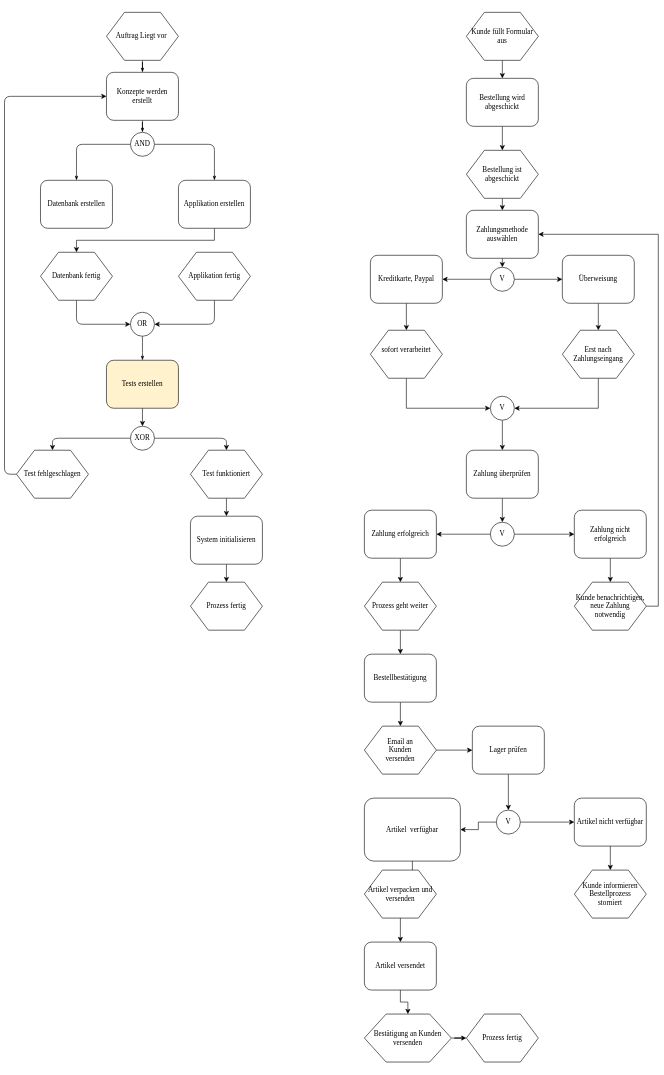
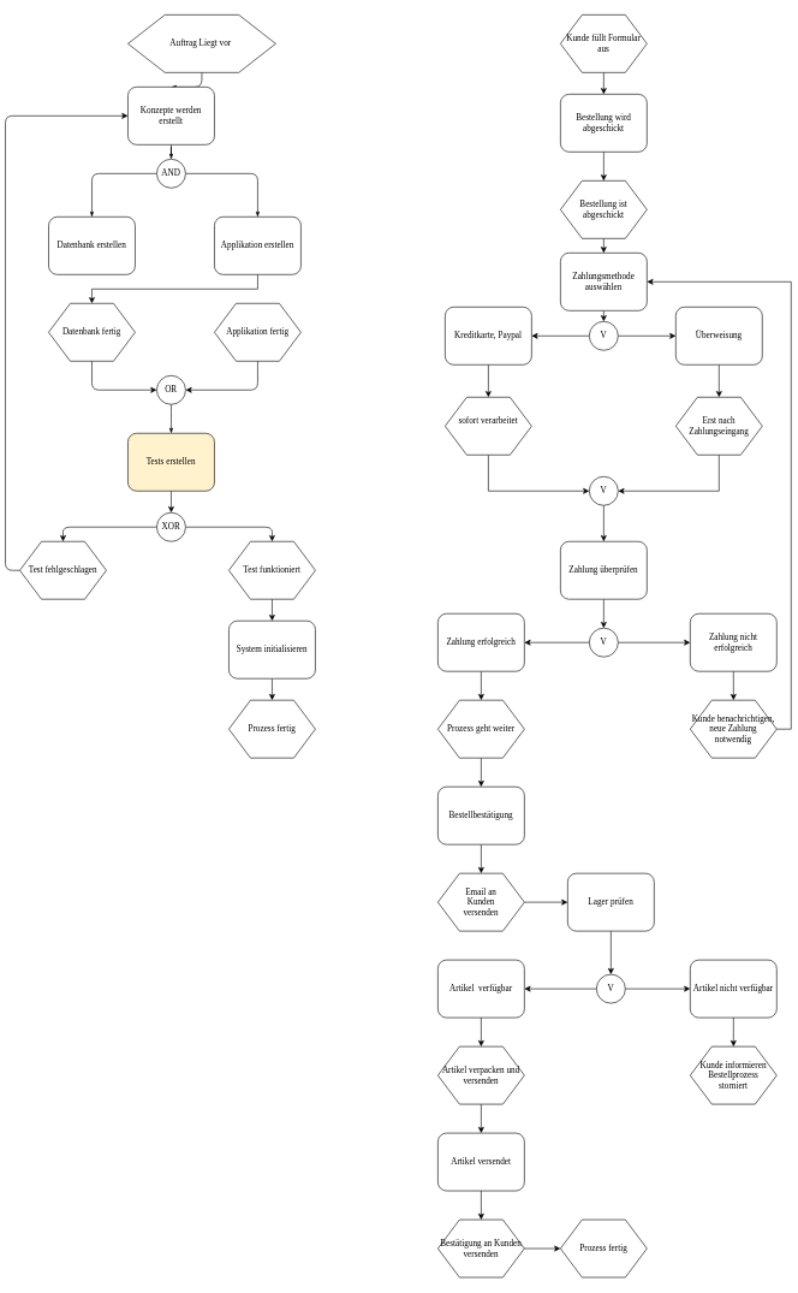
  <mxCell id="0" />
  <mxCell id="1" parent="0" />
  <mxCell id="2" style="edgeStyle=orthogonalEdgeStyle;rounded=1;html=1;labelBackgroundColor=none;startArrow=none;startFill=0;startSize=5;endArrow=classicThin;endFill=1;endSize=5;jettySize=auto;orthogonalLoop=1;strokeWidth=1;fontFamily=Verdana;fontSize=8" parent="1" source="3" target="5" edge="1"><mxGeometry relative="1" as="geometry" /></mxCell>
- <mxCell id="3" value="Auftrag Liegt vor&amp;nbsp;" style="shape=hexagon;perimeter=hexagonPerimeter;whiteSpace=wrap;html=1;rounded=0;shadow=0;labelBackgroundColor=none;strokeWidth=1;fontFamily=Verdana;fontSize=12;align=center;" parent="1" vertex="1"><mxGeometry x="170" y="20" width="120" height="80" as="geometry" /></mxCell>
+ <mxCell id="3" value="Auftrag Liegt vor&amp;nbsp;" style="shape=hexagon;perimeter=hexagonPerimeter;whiteSpace=wrap;html=1;rounded=0;shadow=0;labelBackgroundColor=none;strokeWidth=1;fontFamily=Verdana;fontSize=12;align=center;" parent="1" vertex="1"><mxGeometry x="170" y="20" width="205" height="80" as="geometry" /></mxCell>
  <mxCell id="4" style="edgeStyle=orthogonalEdgeStyle;rounded=1;html=1;labelBackgroundColor=none;startArrow=none;startFill=0;startSize=5;endArrow=classicThin;endFill=1;endSize=5;jettySize=auto;orthogonalLoop=1;strokeWidth=1;fontFamily=Verdana;fontSize=8" parent="1" source="5" target="8" edge="1"><mxGeometry relative="1" as="geometry" /></mxCell>
  <mxCell id="5" value="Konzepte werden erstellt" style="rounded=1;whiteSpace=wrap;html=1;shadow=0;labelBackgroundColor=none;strokeWidth=1;fontFamily=Verdana;fontSize=12;align=center;" parent="1" vertex="1"><mxGeometry x="170" y="120" width="120" height="80" as="geometry" /></mxCell>
  <mxCell id="6" style="edgeStyle=orthogonalEdgeStyle;rounded=1;html=1;labelBackgroundColor=none;startArrow=none;startFill=0;startSize=5;endArrow=classicThin;endFill=1;endSize=5;jettySize=auto;orthogonalLoop=1;strokeWidth=1;fontFamily=Verdana;fontSize=8;entryX=0.5;entryY=0;entryDx=0;entryDy=0;" parent="1" source="8" target="11" edge="1"><mxGeometry relative="1" as="geometry"><mxPoint x="350" y="290" as="targetPoint" /></mxGeometry></mxCell>
  <mxCell id="7" style="edgeStyle=orthogonalEdgeStyle;rounded=1;html=1;labelBackgroundColor=none;startArrow=none;startFill=0;startSize=5;endArrow=classicThin;endFill=1;endSize=5;jettySize=auto;orthogonalLoop=1;strokeWidth=1;fontFamily=Verdana;fontSize=8;entryX=0.5;entryY=0;entryDx=0;entryDy=0;" parent="1" source="8" target="9" edge="1"><mxGeometry relative="1" as="geometry"><mxPoint x="120" y="290" as="targetPoint" /></mxGeometry></mxCell>
  <mxCell id="8" value="AND" style="ellipse;whiteSpace=wrap;html=1;rounded=1;shadow=0;labelBackgroundColor=none;strokeWidth=1;fontFamily=Verdana;fontSize=12;align=center;" parent="1" vertex="1"><mxGeometry x="210" y="220" width="40" height="40" as="geometry" /></mxCell>
  <mxCell id="9" value="Datenbank erstellen" style="rounded=1;whiteSpace=wrap;html=1;shadow=0;labelBackgroundColor=none;strokeWidth=1;fontFamily=Verdana;fontSize=12;align=center;" parent="1" vertex="1"><mxGeometry x="60" y="300" width="120" height="80" as="geometry" /></mxCell>
  <mxCell id="10" style="edgeStyle=orthogonalEdgeStyle;rounded=0;orthogonalLoop=1;jettySize=auto;html=1;exitX=0.5;exitY=1;exitDx=0;exitDy=0;" parent="1" source="11" target="17" edge="1"><mxGeometry relative="1" as="geometry" /></mxCell>
  <mxCell id="11" value="Applikation erstellen" style="rounded=1;whiteSpace=wrap;html=1;shadow=0;labelBackgroundColor=none;strokeWidth=1;fontFamily=Verdana;fontSize=12;align=center;" parent="1" vertex="1"><mxGeometry x="290" y="300" width="120" height="80" as="geometry" /></mxCell>
  <mxCell id="12" style="edgeStyle=orthogonalEdgeStyle;rounded=1;html=1;labelBackgroundColor=none;startArrow=none;startFill=0;startSize=5;endArrow=classicThin;endFill=1;endSize=5;jettySize=auto;orthogonalLoop=1;strokeWidth=1;fontFamily=Verdana;fontSize=8" parent="1" source="13" edge="1"><mxGeometry relative="1" as="geometry"><mxPoint x="230" y="600" as="targetPoint" /></mxGeometry></mxCell>
  <mxCell id="13" value="OR" style="ellipse;whiteSpace=wrap;html=1;rounded=1;shadow=0;labelBackgroundColor=none;strokeWidth=1;fontFamily=Verdana;fontSize=12;align=center;" parent="1" vertex="1"><mxGeometry x="210" y="520" width="40" height="40" as="geometry" /></mxCell>
  <mxCell id="14" style="edgeStyle=orthogonalEdgeStyle;rounded=1;orthogonalLoop=1;jettySize=auto;html=1;exitX=0.5;exitY=1;exitDx=0;exitDy=0;entryX=1;entryY=0.5;entryDx=0;entryDy=0;curved=0;" parent="1" source="15" target="13" edge="1"><mxGeometry relative="1" as="geometry"><mxPoint x="260" y="540" as="targetPoint" /><Array as="points"><mxPoint x="350" y="540" /></Array></mxGeometry></mxCell>
  <mxCell id="15" value="Applikation fertig" style="shape=hexagon;perimeter=hexagonPerimeter;whiteSpace=wrap;html=1;rounded=0;shadow=0;labelBackgroundColor=none;strokeWidth=1;fontFamily=Verdana;fontSize=12;align=center;" parent="1" vertex="1"><mxGeometry x="290" y="420" width="120" height="80" as="geometry" /></mxCell>
  <mxCell id="16" style="edgeStyle=orthogonalEdgeStyle;rounded=1;orthogonalLoop=1;jettySize=auto;html=1;exitX=0.5;exitY=1;exitDx=0;exitDy=0;entryX=0;entryY=0.5;entryDx=0;entryDy=0;curved=0;" parent="1" source="17" target="13" edge="1"><mxGeometry relative="1" as="geometry" /></mxCell>
  <mxCell id="17" value="Datenbank fertig" style="shape=hexagon;perimeter=hexagonPerimeter;whiteSpace=wrap;html=1;rounded=0;shadow=0;labelBackgroundColor=none;strokeWidth=1;fontFamily=Verdana;fontSize=12;align=center;" parent="1" vertex="1"><mxGeometry x="60" y="420" width="120" height="80" as="geometry" /></mxCell>
  <mxCell id="18" style="edgeStyle=orthogonalEdgeStyle;rounded=0;orthogonalLoop=1;jettySize=auto;html=1;exitX=0.5;exitY=1;exitDx=0;exitDy=0;entryX=0.5;entryY=0;entryDx=0;entryDy=0;" parent="1" source="19" target="22" edge="1"><mxGeometry relative="1" as="geometry" /></mxCell>
  <mxCell id="19" value="Tests erstellen" style="rounded=1;whiteSpace=wrap;html=1;shadow=0;labelBackgroundColor=none;strokeWidth=1;fontFamily=Verdana;fontSize=12;align=center;fillColor=#fff2cc;" parent="1" vertex="1"><mxGeometry x="170" y="600" width="120" height="80" as="geometry" /></mxCell>
  <mxCell id="20" style="edgeStyle=orthogonalEdgeStyle;rounded=1;orthogonalLoop=1;jettySize=auto;html=1;exitX=1;exitY=0.5;exitDx=0;exitDy=0;entryX=0.5;entryY=0;entryDx=0;entryDy=0;curved=0;" parent="1" source="22" target="26" edge="1"><mxGeometry relative="1" as="geometry" /></mxCell>
  <mxCell id="21" style="edgeStyle=orthogonalEdgeStyle;rounded=1;orthogonalLoop=1;jettySize=auto;html=1;exitX=0;exitY=0.5;exitDx=0;exitDy=0;entryX=0.5;entryY=0;entryDx=0;entryDy=0;curved=0;" parent="1" source="22" target="24" edge="1"><mxGeometry relative="1" as="geometry" /></mxCell>
  <mxCell id="22" value="XOR" style="ellipse;whiteSpace=wrap;html=1;rounded=1;shadow=0;labelBackgroundColor=none;strokeWidth=1;fontFamily=Verdana;fontSize=12;align=center;" parent="1" vertex="1"><mxGeometry x="210" y="710" width="40" height="40" as="geometry" /></mxCell>
  <mxCell id="23" style="edgeStyle=orthogonalEdgeStyle;rounded=1;orthogonalLoop=1;jettySize=auto;html=1;exitX=0;exitY=0.5;exitDx=0;exitDy=0;entryX=0;entryY=0.5;entryDx=0;entryDy=0;curved=0;" parent="1" source="24" target="5" edge="1"><mxGeometry relative="1" as="geometry"><mxPoint x="10" y="150" as="targetPoint" /></mxGeometry></mxCell>
  <mxCell id="24" value="Test fehlgeschlagen" style="shape=hexagon;perimeter=hexagonPerimeter;whiteSpace=wrap;html=1;rounded=0;shadow=0;labelBackgroundColor=none;strokeWidth=1;fontFamily=Verdana;fontSize=12;align=center;" parent="1" vertex="1"><mxGeometry x="20" y="750" width="120" height="80" as="geometry" /></mxCell>
  <mxCell id="25" style="edgeStyle=orthogonalEdgeStyle;rounded=0;orthogonalLoop=1;jettySize=auto;html=1;exitX=0.5;exitY=1;exitDx=0;exitDy=0;entryX=0.5;entryY=0;entryDx=0;entryDy=0;" parent="1" source="26" target="28" edge="1"><mxGeometry relative="1" as="geometry" /></mxCell>
  <mxCell id="26" value="Test funktioniert" style="shape=hexagon;perimeter=hexagonPerimeter;whiteSpace=wrap;html=1;rounded=0;shadow=0;labelBackgroundColor=none;strokeWidth=1;fontFamily=Verdana;fontSize=12;align=center;" parent="1" vertex="1"><mxGeometry x="310" y="750" width="120" height="80" as="geometry" /></mxCell>
  <mxCell id="27" style="edgeStyle=orthogonalEdgeStyle;rounded=0;orthogonalLoop=1;jettySize=auto;html=1;exitX=0.5;exitY=1;exitDx=0;exitDy=0;entryX=0.5;entryY=0;entryDx=0;entryDy=0;" parent="1" source="28" target="29" edge="1"><mxGeometry relative="1" as="geometry" /></mxCell>
  <mxCell id="28" value="System initialisieren" style="rounded=1;whiteSpace=wrap;html=1;shadow=0;labelBackgroundColor=none;strokeWidth=1;fontFamily=Verdana;fontSize=12;align=center;" parent="1" vertex="1"><mxGeometry x="310" y="860" width="120" height="80" as="geometry" /></mxCell>
  <mxCell id="29" value="Prozess fertig" style="shape=hexagon;perimeter=hexagonPerimeter;whiteSpace=wrap;html=1;rounded=0;shadow=0;labelBackgroundColor=none;strokeWidth=1;fontFamily=Verdana;fontSize=12;align=center;" parent="1" vertex="1"><mxGeometry x="310" y="970" width="120" height="80" as="geometry" /></mxCell>
  <mxCell id="30" style="edgeStyle=orthogonalEdgeStyle;rounded=0;orthogonalLoop=1;jettySize=auto;html=1;exitX=0.5;exitY=1;exitDx=0;exitDy=0;entryX=0.5;entryY=0;entryDx=0;entryDy=0;" parent="1" source="31" target="33" edge="1"><mxGeometry relative="1" as="geometry" /></mxCell>
  <mxCell id="31" value="Kunde füllt Formular aus" style="shape=hexagon;perimeter=hexagonPerimeter;whiteSpace=wrap;html=1;rounded=0;shadow=0;labelBackgroundColor=none;strokeWidth=1;fontFamily=Verdana;fontSize=12;align=center;" parent="1" vertex="1"><mxGeometry x="770" y="20" width="120" height="80" as="geometry" /></mxCell>
  <mxCell id="32" style="edgeStyle=orthogonalEdgeStyle;rounded=0;orthogonalLoop=1;jettySize=auto;html=1;exitX=0.5;exitY=1;exitDx=0;exitDy=0;entryX=0.5;entryY=0;entryDx=0;entryDy=0;" parent="1" source="33" target="35" edge="1"><mxGeometry relative="1" as="geometry" /></mxCell>
  <mxCell id="33" value="Bestellung wird abgeschickt" style="rounded=1;whiteSpace=wrap;html=1;shadow=0;labelBackgroundColor=none;strokeWidth=1;fontFamily=Verdana;fontSize=12;align=center;" parent="1" vertex="1"><mxGeometry x="770" y="130" width="120" height="80" as="geometry" /></mxCell>
  <mxCell id="34" style="edgeStyle=orthogonalEdgeStyle;rounded=0;orthogonalLoop=1;jettySize=auto;html=1;exitX=0.5;exitY=1;exitDx=0;exitDy=0;entryX=0.5;entryY=0;entryDx=0;entryDy=0;" parent="1" source="35" target="37" edge="1"><mxGeometry relative="1" as="geometry" /></mxCell>
  <mxCell id="35" value="Bestellung ist abgeschickt" style="shape=hexagon;perimeter=hexagonPerimeter;whiteSpace=wrap;html=1;rounded=0;shadow=0;labelBackgroundColor=none;strokeWidth=1;fontFamily=Verdana;fontSize=12;align=center;" parent="1" vertex="1"><mxGeometry x="770" y="250" width="120" height="80" as="geometry" /></mxCell>
  <mxCell id="36" style="edgeStyle=orthogonalEdgeStyle;rounded=0;orthogonalLoop=1;jettySize=auto;html=1;exitX=0.5;exitY=1;exitDx=0;exitDy=0;entryX=0.5;entryY=0;entryDx=0;entryDy=0;" parent="1" source="37" target="40" edge="1"><mxGeometry relative="1" as="geometry" /></mxCell>
  <mxCell id="37" value="Zahlungsmethode auswählen" style="rounded=1;whiteSpace=wrap;html=1;shadow=0;labelBackgroundColor=none;strokeWidth=1;fontFamily=Verdana;fontSize=12;align=center;" parent="1" vertex="1"><mxGeometry x="770" y="350" width="120" height="80" as="geometry" /></mxCell>
  <mxCell id="38" style="edgeStyle=orthogonalEdgeStyle;rounded=0;orthogonalLoop=1;jettySize=auto;html=1;exitX=0;exitY=0.5;exitDx=0;exitDy=0;entryX=1;entryY=0.5;entryDx=0;entryDy=0;" parent="1" source="40" target="42" edge="1"><mxGeometry relative="1" as="geometry" /></mxCell>
  <mxCell id="39" style="edgeStyle=orthogonalEdgeStyle;rounded=0;orthogonalLoop=1;jettySize=auto;html=1;exitX=1;exitY=0.5;exitDx=0;exitDy=0;entryX=0;entryY=0.5;entryDx=0;entryDy=0;" parent="1" source="40" target="44" edge="1"><mxGeometry relative="1" as="geometry" /></mxCell>
  <mxCell id="40" value="V" style="ellipse;whiteSpace=wrap;html=1;rounded=1;shadow=0;labelBackgroundColor=none;strokeWidth=1;fontFamily=Verdana;fontSize=12;align=center;" parent="1" vertex="1"><mxGeometry x="810" y="445" width="40" height="40" as="geometry" /></mxCell>
  <mxCell id="41" style="edgeStyle=orthogonalEdgeStyle;rounded=0;orthogonalLoop=1;jettySize=auto;html=1;exitX=0.5;exitY=1;exitDx=0;exitDy=0;entryX=0.5;entryY=0;entryDx=0;entryDy=0;" parent="1" source="42" target="46" edge="1"><mxGeometry relative="1" as="geometry" /></mxCell>
  <mxCell id="42" value="Kreditkarte, Paypal" style="rounded=1;whiteSpace=wrap;html=1;shadow=0;labelBackgroundColor=none;strokeWidth=1;fontFamily=Verdana;fontSize=12;align=center;" parent="1" vertex="1"><mxGeometry x="610" y="425" width="120" height="80" as="geometry" /></mxCell>
  <mxCell id="43" style="edgeStyle=orthogonalEdgeStyle;rounded=0;orthogonalLoop=1;jettySize=auto;html=1;exitX=0.5;exitY=1;exitDx=0;exitDy=0;" parent="1" source="44" target="48" edge="1"><mxGeometry relative="1" as="geometry" /></mxCell>
  <mxCell id="44" value="Überweisung" style="rounded=1;whiteSpace=wrap;html=1;shadow=0;labelBackgroundColor=none;strokeWidth=1;fontFamily=Verdana;fontSize=12;align=center;" parent="1" vertex="1"><mxGeometry x="930" y="425" width="120" height="80" as="geometry" /></mxCell>
  <mxCell id="45" style="edgeStyle=orthogonalEdgeStyle;rounded=0;orthogonalLoop=1;jettySize=auto;html=1;exitX=0.5;exitY=1;exitDx=0;exitDy=0;entryX=0;entryY=0.5;entryDx=0;entryDy=0;" parent="1" source="46" target="50" edge="1"><mxGeometry relative="1" as="geometry" /></mxCell>
  <mxCell id="46" value="sofort verarbeitet&lt;div&gt;&lt;br&gt;&lt;/div&gt;" style="shape=hexagon;perimeter=hexagonPerimeter;whiteSpace=wrap;html=1;rounded=0;shadow=0;labelBackgroundColor=none;strokeWidth=1;fontFamily=Verdana;fontSize=12;align=center;" parent="1" vertex="1"><mxGeometry x="610" y="550" width="120" height="80" as="geometry" /></mxCell>
  <mxCell id="47" style="edgeStyle=orthogonalEdgeStyle;rounded=0;orthogonalLoop=1;jettySize=auto;html=1;exitX=0.5;exitY=1;exitDx=0;exitDy=0;entryX=1;entryY=0.5;entryDx=0;entryDy=0;" parent="1" source="48" target="50" edge="1"><mxGeometry relative="1" as="geometry" /></mxCell>
  <mxCell id="48" value="&lt;div&gt;Erst nach Zahlungseingang&lt;/div&gt;" style="shape=hexagon;perimeter=hexagonPerimeter;whiteSpace=wrap;html=1;rounded=0;shadow=0;labelBackgroundColor=none;strokeWidth=1;fontFamily=Verdana;fontSize=12;align=center;" parent="1" vertex="1"><mxGeometry x="930" y="550" width="120" height="80" as="geometry" /></mxCell>
  <mxCell id="49" style="edgeStyle=orthogonalEdgeStyle;rounded=0;orthogonalLoop=1;jettySize=auto;html=1;exitX=0.5;exitY=1;exitDx=0;exitDy=0;entryX=0.5;entryY=0;entryDx=0;entryDy=0;" parent="1" source="50" target="52" edge="1"><mxGeometry relative="1" as="geometry" /></mxCell>
  <mxCell id="50" value="V" style="ellipse;whiteSpace=wrap;html=1;rounded=1;shadow=0;labelBackgroundColor=none;strokeWidth=1;fontFamily=Verdana;fontSize=12;align=center;" parent="1" vertex="1"><mxGeometry x="810" y="660" width="40" height="40" as="geometry" /></mxCell>
  <mxCell id="51" value="" style="edgeStyle=orthogonalEdgeStyle;rounded=0;orthogonalLoop=1;jettySize=auto;html=1;" parent="1" source="52" target="57" edge="1"><mxGeometry relative="1" as="geometry" /></mxCell>
  <mxCell id="52" value="Zahlung überprüfen" style="rounded=1;whiteSpace=wrap;html=1;shadow=0;labelBackgroundColor=none;strokeWidth=1;fontFamily=Verdana;fontSize=12;align=center;" parent="1" vertex="1"><mxGeometry x="770" y="750" width="120" height="80" as="geometry" /></mxCell>
  <mxCell id="53" value="" style="edgeStyle=orthogonalEdgeStyle;rounded=0;orthogonalLoop=1;jettySize=auto;html=1;" parent="1" source="54" target="61" edge="1"><mxGeometry relative="1" as="geometry" /></mxCell>
  <mxCell id="54" value="Zahlung erfolgreich" style="rounded=1;whiteSpace=wrap;html=1;shadow=0;labelBackgroundColor=none;strokeWidth=1;fontFamily=Verdana;fontSize=12;align=center;" parent="1" vertex="1"><mxGeometry x="600" y="850" width="120" height="80" as="geometry" /></mxCell>
  <mxCell id="55" value="" style="edgeStyle=orthogonalEdgeStyle;rounded=0;orthogonalLoop=1;jettySize=auto;html=1;" parent="1" source="57" target="54" edge="1"><mxGeometry relative="1" as="geometry" /></mxCell>
  <mxCell id="56" value="" style="edgeStyle=orthogonalEdgeStyle;rounded=0;orthogonalLoop=1;jettySize=auto;html=1;" parent="1" source="57" target="59" edge="1"><mxGeometry relative="1" as="geometry" /></mxCell>
  <mxCell id="57" value="V" style="ellipse;whiteSpace=wrap;html=1;rounded=1;shadow=0;labelBackgroundColor=none;strokeWidth=1;fontFamily=Verdana;fontSize=12;align=center;" parent="1" vertex="1"><mxGeometry x="810" y="870" width="40" height="40" as="geometry" /></mxCell>
  <mxCell id="58" value="" style="edgeStyle=orthogonalEdgeStyle;rounded=0;orthogonalLoop=1;jettySize=auto;html=1;" parent="1" source="59" target="63" edge="1"><mxGeometry relative="1" as="geometry" /></mxCell>
  <mxCell id="59" value="Zahlung nicht erfolgreich" style="rounded=1;whiteSpace=wrap;html=1;shadow=0;labelBackgroundColor=none;strokeWidth=1;fontFamily=Verdana;fontSize=12;align=center;" parent="1" vertex="1"><mxGeometry x="950" y="850" width="120" height="80" as="geometry" /></mxCell>
  <mxCell id="60" value="" style="edgeStyle=orthogonalEdgeStyle;rounded=0;orthogonalLoop=1;jettySize=auto;html=1;" edge="1" parent="1" source="61" target="65"><mxGeometry relative="1" as="geometry" /></mxCell>
  <mxCell id="61" value="&lt;div&gt;Prozess geht weiter&lt;/div&gt;" style="shape=hexagon;perimeter=hexagonPerimeter;whiteSpace=wrap;html=1;rounded=0;shadow=0;labelBackgroundColor=none;strokeWidth=1;fontFamily=Verdana;fontSize=12;align=center;" parent="1" vertex="1"><mxGeometry x="600" y="970" width="120" height="80" as="geometry" /></mxCell>
  <mxCell id="62" style="edgeStyle=orthogonalEdgeStyle;rounded=0;orthogonalLoop=1;jettySize=auto;html=1;exitX=1;exitY=0.5;exitDx=0;exitDy=0;entryX=1;entryY=0.5;entryDx=0;entryDy=0;" parent="1" source="63" target="37" edge="1"><mxGeometry relative="1" as="geometry" /></mxCell>
  <mxCell id="63" value="&lt;div&gt;Kunde benachrichtigen, neue Zahlung notwendig&lt;/div&gt;" style="shape=hexagon;perimeter=hexagonPerimeter;whiteSpace=wrap;html=1;rounded=0;shadow=0;labelBackgroundColor=none;strokeWidth=1;fontFamily=Verdana;fontSize=12;align=center;" parent="1" vertex="1"><mxGeometry x="950" y="970" width="120" height="80" as="geometry" /></mxCell>
  <mxCell id="64" value="" style="edgeStyle=orthogonalEdgeStyle;rounded=0;orthogonalLoop=1;jettySize=auto;html=1;" edge="1" parent="1" source="65" target="67"><mxGeometry relative="1" as="geometry" /></mxCell>
  <mxCell id="65" value="Bestellbestätigung" style="rounded=1;whiteSpace=wrap;html=1;shadow=0;labelBackgroundColor=none;strokeWidth=1;fontFamily=Verdana;fontSize=12;align=center;" parent="1" vertex="1"><mxGeometry x="600" y="1090" width="120" height="80" as="geometry" /></mxCell>
  <mxCell id="66" value="" style="edgeStyle=orthogonalEdgeStyle;rounded=0;orthogonalLoop=1;jettySize=auto;html=1;" edge="1" parent="1" source="67" target="69"><mxGeometry relative="1" as="geometry" /></mxCell>
  <mxCell id="67" value="&lt;div&gt;Email an&lt;/div&gt;&lt;div&gt;Kunden&lt;/div&gt;&lt;div&gt;versenden&lt;br&gt;&lt;/div&gt;" style="shape=hexagon;perimeter=hexagonPerimeter;whiteSpace=wrap;html=1;rounded=0;shadow=0;labelBackgroundColor=none;strokeWidth=1;fontFamily=Verdana;fontSize=12;align=center;" vertex="1" parent="1"><mxGeometry x="600" y="1210" width="120" height="80" as="geometry" /></mxCell>
  <mxCell id="68" value="" style="edgeStyle=orthogonalEdgeStyle;rounded=0;orthogonalLoop=1;jettySize=auto;html=1;" edge="1" parent="1" source="69" target="74"><mxGeometry relative="1" as="geometry" /></mxCell>
  <mxCell id="69" value="Lager prüfen" style="rounded=1;whiteSpace=wrap;html=1;shadow=0;labelBackgroundColor=none;strokeWidth=1;fontFamily=Verdana;fontSize=12;align=center;" vertex="1" parent="1"><mxGeometry x="780" y="1210" width="120" height="80" as="geometry" /></mxCell>
  <mxCell id="70" value="" style="edgeStyle=orthogonalEdgeStyle;rounded=0;orthogonalLoop=1;jettySize=auto;html=1;" edge="1" parent="1" source="71" target="79"><mxGeometry relative="1" as="geometry" /></mxCell>
- <mxCell id="71" value="Artikel&amp;nbsp; verfügbar" style="rounded=1;whiteSpace=wrap;html=1;shadow=0;labelBackgroundColor=none;strokeWidth=1;fontFamily=Verdana;fontSize=12;align=center;" vertex="1" parent="1"><mxGeometry x="600" y="1330" width="160" height="105" as="geometry" /></mxCell>
+ <mxCell id="71" value="Artikel&amp;nbsp; verfügbar" style="rounded=1;whiteSpace=wrap;html=1;shadow=0;labelBackgroundColor=none;strokeWidth=1;fontFamily=Verdana;fontSize=12;align=center;" vertex="1" parent="1"><mxGeometry x="600" y="1330" width="120" height="80" as="geometry" /></mxCell>
  <mxCell id="72" value="" style="edgeStyle=orthogonalEdgeStyle;rounded=0;orthogonalLoop=1;jettySize=auto;html=1;" edge="1" source="74" target="71" parent="1"><mxGeometry relative="1" as="geometry" /></mxCell>
  <mxCell id="73" value="" style="edgeStyle=orthogonalEdgeStyle;rounded=0;orthogonalLoop=1;jettySize=auto;html=1;" edge="1" source="74" target="76" parent="1"><mxGeometry relative="1" as="geometry" /></mxCell>
  <mxCell id="74" value="V" style="ellipse;whiteSpace=wrap;html=1;rounded=1;shadow=0;labelBackgroundColor=none;strokeWidth=1;fontFamily=Verdana;fontSize=12;align=center;" vertex="1" parent="1"><mxGeometry x="820" y="1350" width="40" height="40" as="geometry" /></mxCell>
  <mxCell id="75" value="" style="edgeStyle=orthogonalEdgeStyle;rounded=0;orthogonalLoop=1;jettySize=auto;html=1;" edge="1" parent="1" source="76" target="77"><mxGeometry relative="1" as="geometry" /></mxCell>
  <mxCell id="76" value="Artikel nicht verfügbar" style="rounded=1;whiteSpace=wrap;html=1;shadow=0;labelBackgroundColor=none;strokeWidth=1;fontFamily=Verdana;fontSize=12;align=center;" vertex="1" parent="1"><mxGeometry x="950" y="1330" width="120" height="80" as="geometry" /></mxCell>
  <mxCell id="77" value="&lt;div&gt;Kunde informieren&lt;/div&gt;&lt;div&gt;Bestellprozess&lt;/div&gt;&lt;div&gt;storniert&lt;br&gt;&lt;/div&gt;" style="shape=hexagon;perimeter=hexagonPerimeter;whiteSpace=wrap;html=1;rounded=0;shadow=0;labelBackgroundColor=none;strokeWidth=1;fontFamily=Verdana;fontSize=12;align=center;" vertex="1" parent="1"><mxGeometry x="950" y="1450" width="120" height="80" as="geometry" /></mxCell>
  <mxCell id="78" value="" style="edgeStyle=orthogonalEdgeStyle;rounded=0;orthogonalLoop=1;jettySize=auto;html=1;" edge="1" parent="1" source="79" target="83"><mxGeometry relative="1" as="geometry" /></mxCell>
  <mxCell id="79" value="Artikel verpacken und versenden" style="shape=hexagon;perimeter=hexagonPerimeter;whiteSpace=wrap;html=1;rounded=0;shadow=0;labelBackgroundColor=none;strokeWidth=1;fontFamily=Verdana;fontSize=12;align=center;" vertex="1" parent="1"><mxGeometry x="600" y="1450" width="120" height="80" as="geometry" /></mxCell>
  <mxCell id="80" value="" style="edgeStyle=orthogonalEdgeStyle;rounded=0;orthogonalLoop=1;jettySize=auto;html=1;" edge="1" parent="1" source="81" target="84"><mxGeometry relative="1" as="geometry" /></mxCell>
- <mxCell id="81" value="Bestätigung an Kunden versenden" style="shape=hexagon;perimeter=hexagonPerimeter;whiteSpace=wrap;html=1;rounded=0;shadow=0;labelBackgroundColor=none;strokeWidth=1;fontFamily=Verdana;fontSize=12;align=center;" vertex="1" parent="1"><mxGeometry x="600" y="1690" width="145" height="80" as="geometry" /></mxCell>
+ <mxCell id="81" value="Bestätigung an Kunden versenden" style="shape=hexagon;perimeter=hexagonPerimeter;whiteSpace=wrap;html=1;rounded=0;shadow=0;labelBackgroundColor=none;strokeWidth=1;fontFamily=Verdana;fontSize=12;align=center;" vertex="1" parent="1"><mxGeometry x="600" y="1690" width="120" height="80" as="geometry" /></mxCell>
  <mxCell id="82" value="" style="edgeStyle=orthogonalEdgeStyle;rounded=0;orthogonalLoop=1;jettySize=auto;html=1;" edge="1" parent="1" source="83" target="81"><mxGeometry relative="1" as="geometry" /></mxCell>
  <mxCell id="83" value="Artikel versendet" style="rounded=1;whiteSpace=wrap;html=1;shadow=0;labelBackgroundColor=none;strokeWidth=1;fontFamily=Verdana;fontSize=12;align=center;" vertex="1" parent="1"><mxGeometry x="600" y="1570" width="120" height="80" as="geometry" /></mxCell>
  <mxCell id="84" value="Prozess fertig" style="shape=hexagon;perimeter=hexagonPerimeter;whiteSpace=wrap;html=1;rounded=0;shadow=0;labelBackgroundColor=none;strokeWidth=1;fontFamily=Verdana;fontSize=12;align=center;" vertex="1" parent="1"><mxGeometry x="770" y="1690" width="120" height="80" as="geometry" /></mxCell>
